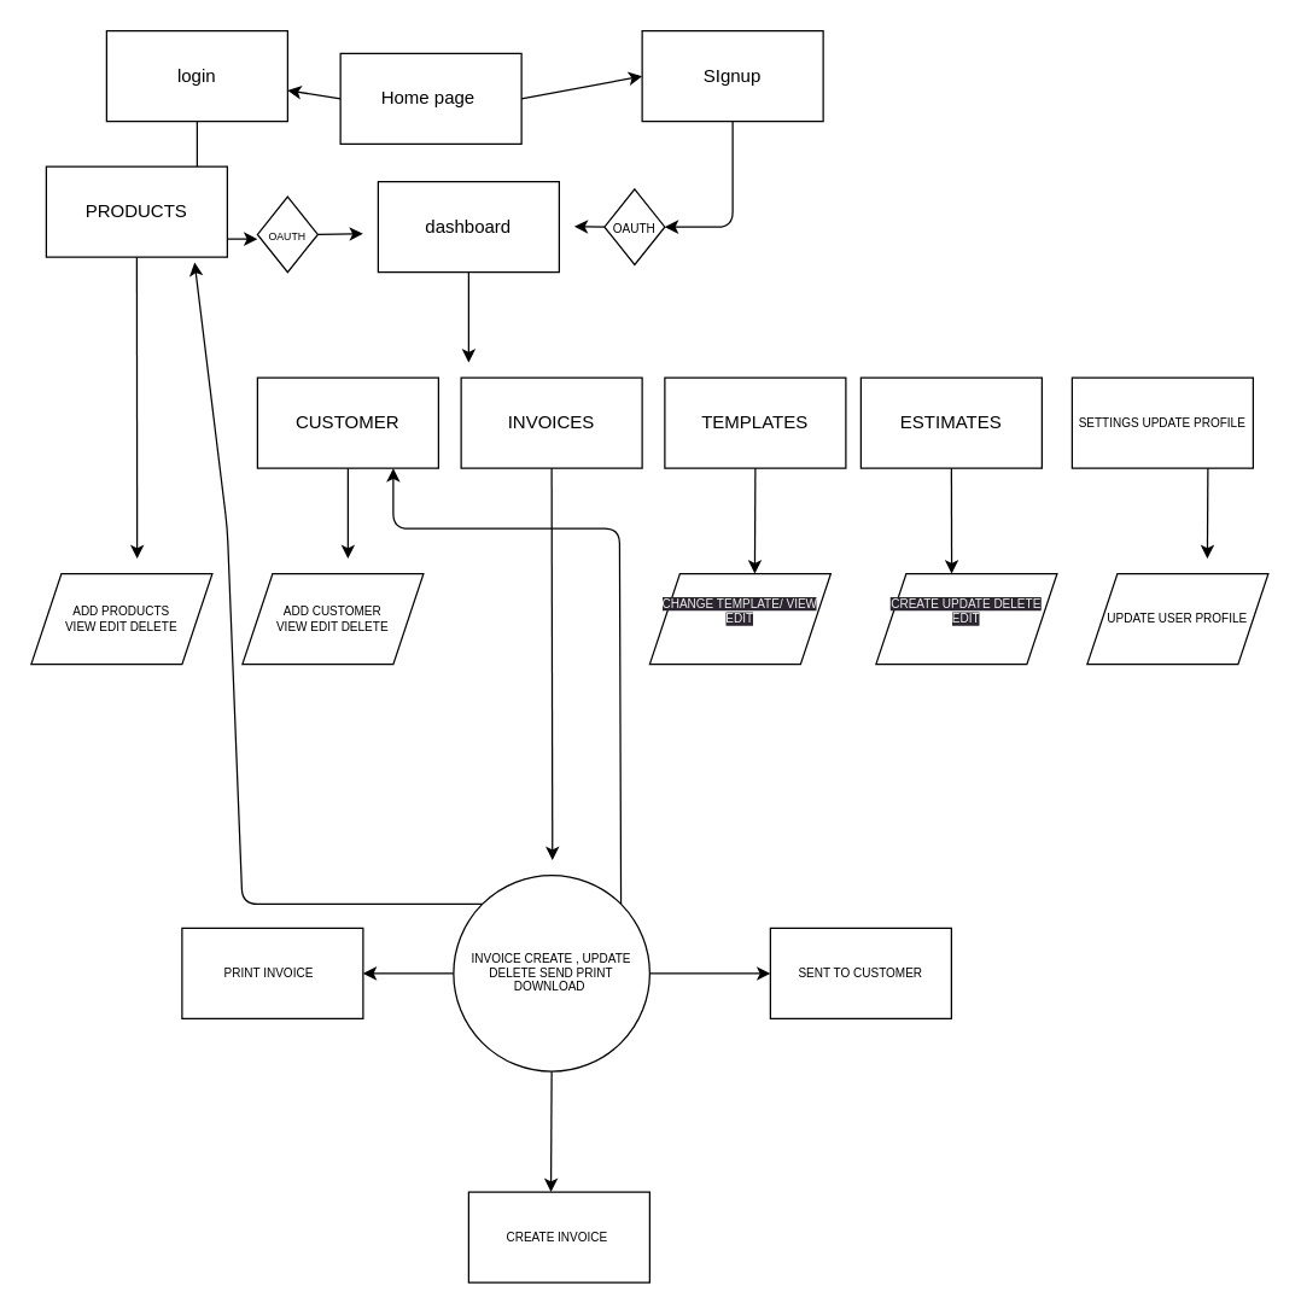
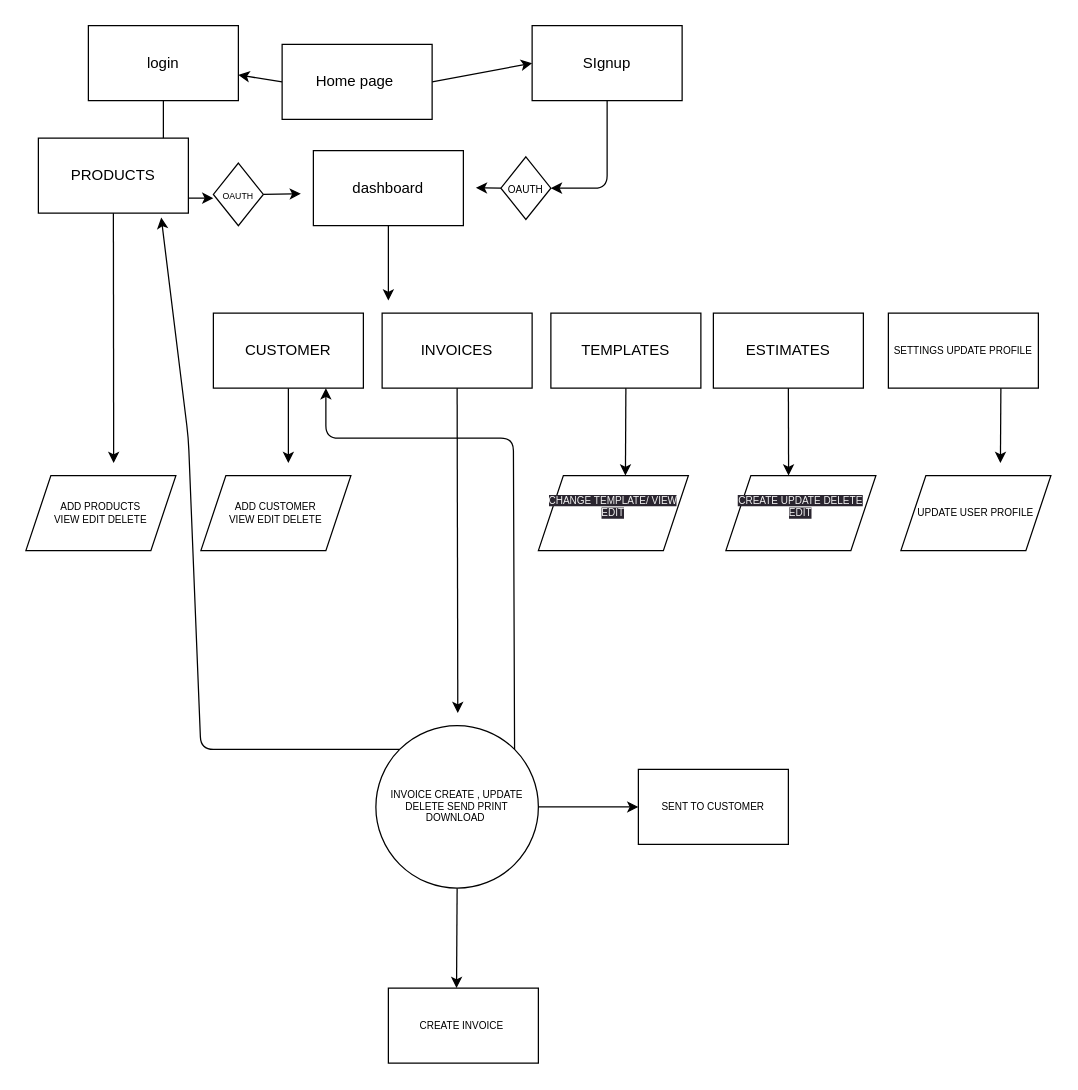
  <mxCell id="0" />
  <mxCell id="1" parent="0" />
  <mxCell id="2" style="edgeStyle=none;html=1;exitX=0;exitY=0.5;exitDx=0;exitDy=0;" edge="1" parent="1" source="4" target="8"><mxGeometry relative="1" as="geometry" /></mxCell>
  <mxCell id="3" style="edgeStyle=none;html=1;exitX=1;exitY=0.5;exitDx=0;exitDy=0;entryX=0;entryY=0.5;entryDx=0;entryDy=0;" edge="1" parent="1" source="4" target="6"><mxGeometry relative="1" as="geometry" /></mxCell>
  <mxCell id="4" value="Home page&amp;nbsp;" style="rounded=0;whiteSpace=wrap;html=1;" vertex="1" parent="1"><mxGeometry x="225" y="35" width="120" height="60" as="geometry" /></mxCell>
  <mxCell id="5" style="edgeStyle=none;html=1;exitX=0.5;exitY=1;exitDx=0;exitDy=0;" edge="1" parent="1" source="6"><mxGeometry relative="1" as="geometry"><mxPoint x="440" y="150" as="targetPoint" /><Array as="points"><mxPoint x="485" y="150" /></Array></mxGeometry></mxCell>
  <mxCell id="6" value="SIgnup&lt;br&gt;" style="rounded=0;whiteSpace=wrap;html=1;" vertex="1" parent="1"><mxGeometry x="425" y="20" width="120" height="60" as="geometry" /></mxCell>
  <mxCell id="7" style="edgeStyle=none;html=1;exitX=0.5;exitY=1;exitDx=0;exitDy=0;" edge="1" parent="1" source="8"><mxGeometry relative="1" as="geometry"><mxPoint x="170" y="158" as="targetPoint" /><Array as="points"><mxPoint x="130" y="158" /></Array></mxGeometry></mxCell>
  <mxCell id="8" value="login&lt;br&gt;" style="rounded=0;whiteSpace=wrap;html=1;" vertex="1" parent="1"><mxGeometry x="70" y="20" width="120" height="60" as="geometry" /></mxCell>
  <mxCell id="9" style="edgeStyle=none;html=1;exitX=0.5;exitY=1;exitDx=0;exitDy=0;" edge="1" parent="1" source="10"><mxGeometry relative="1" as="geometry"><mxPoint x="310" y="240" as="targetPoint" /></mxGeometry></mxCell>
  <mxCell id="10" value="dashboard&lt;br&gt;" style="rounded=0;whiteSpace=wrap;html=1;" vertex="1" parent="1"><mxGeometry x="250" y="120" width="120" height="60" as="geometry" /></mxCell>
  <mxCell id="11" style="edgeStyle=none;html=1;exitX=0.5;exitY=1;exitDx=0;exitDy=0;fontSize=8;" edge="1" parent="1" source="12"><mxGeometry relative="1" as="geometry"><mxPoint x="90.235" y="370" as="targetPoint" /></mxGeometry></mxCell>
  <mxCell id="12" value="PRODUCTS" style="rounded=0;whiteSpace=wrap;html=1;" vertex="1" parent="1"><mxGeometry x="30" y="110" width="120" height="60" as="geometry" /></mxCell>
  <mxCell id="13" style="edgeStyle=none;html=1;exitX=0.5;exitY=1;exitDx=0;exitDy=0;fontSize=8;" edge="1" parent="1" source="14"><mxGeometry relative="1" as="geometry"><mxPoint x="230" y="370" as="targetPoint" /></mxGeometry></mxCell>
  <mxCell id="14" value="CUSTOMER" style="rounded=0;whiteSpace=wrap;html=1;" vertex="1" parent="1"><mxGeometry x="170" y="250" width="120" height="60" as="geometry" /></mxCell>
  <mxCell id="15" style="edgeStyle=none;html=1;exitX=0.5;exitY=1;exitDx=0;exitDy=0;fontSize=8;" edge="1" parent="1" source="16"><mxGeometry relative="1" as="geometry"><mxPoint x="499.647" y="380" as="targetPoint" /></mxGeometry></mxCell>
  <mxCell id="16" value="TEMPLATES" style="rounded=0;whiteSpace=wrap;html=1;" vertex="1" parent="1"><mxGeometry x="440" y="250" width="120" height="60" as="geometry" /></mxCell>
  <mxCell id="17" style="edgeStyle=none;html=1;exitX=0.5;exitY=1;exitDx=0;exitDy=0;fontSize=8;" edge="1" parent="1" source="18"><mxGeometry relative="1" as="geometry"><mxPoint x="365.529" y="570" as="targetPoint" /></mxGeometry></mxCell>
  <mxCell id="18" value="INVOICES" style="rounded=0;whiteSpace=wrap;html=1;" vertex="1" parent="1"><mxGeometry x="305" y="250" width="120" height="60" as="geometry" /></mxCell>
  <mxCell id="19" style="edgeStyle=none;html=1;exitX=0.5;exitY=1;exitDx=0;exitDy=0;fontSize=8;" edge="1" parent="1" source="20"><mxGeometry relative="1" as="geometry"><mxPoint x="630.165" y="380" as="targetPoint" /></mxGeometry></mxCell>
  <mxCell id="20" value="ESTIMATES&lt;br&gt;" style="rounded=0;whiteSpace=wrap;html=1;" vertex="1" parent="1"><mxGeometry x="570" y="250" width="120" height="60" as="geometry" /></mxCell>
  <mxCell id="21" style="edgeStyle=none;html=1;exitX=1;exitY=0.5;exitDx=0;exitDy=0;fontSize=8;" edge="1" parent="1" source="22"><mxGeometry relative="1" as="geometry"><mxPoint x="240" y="154.471" as="targetPoint" /></mxGeometry></mxCell>
  <mxCell id="22" value="&lt;font style=&quot;font-size: 7px;&quot;&gt;OAUTH&lt;/font&gt;" style="rhombus;whiteSpace=wrap;html=1;" vertex="1" parent="1"><mxGeometry x="170" y="130" width="40" height="50" as="geometry" /></mxCell>
  <mxCell id="23" style="edgeStyle=none;html=1;exitX=0;exitY=0.5;exitDx=0;exitDy=0;fontSize=8;" edge="1" parent="1" source="24"><mxGeometry relative="1" as="geometry"><mxPoint x="380" y="149.765" as="targetPoint" /></mxGeometry></mxCell>
  <mxCell id="24" value="&lt;font style=&quot;font-size: 8px;&quot;&gt;OAUTH&lt;/font&gt;" style="rhombus;whiteSpace=wrap;html=1;" vertex="1" parent="1"><mxGeometry x="400" y="125" width="40" height="50" as="geometry" /></mxCell>
  <mxCell id="25" value="ADD PRODUCTS&lt;br&gt;VIEW EDIT DELETE" style="shape=parallelogram;perimeter=parallelogramPerimeter;whiteSpace=wrap;html=1;fixedSize=1;fontSize=8;" vertex="1" parent="1"><mxGeometry x="20" y="380" width="120" height="60" as="geometry" /></mxCell>
  <mxCell id="26" value="ADD CUSTOMER&lt;br&gt;VIEW EDIT DELETE" style="shape=parallelogram;perimeter=parallelogramPerimeter;whiteSpace=wrap;html=1;fixedSize=1;fontSize=8;" vertex="1" parent="1"><mxGeometry x="160" y="380" width="120" height="60" as="geometry" /></mxCell>
  <mxCell id="27" value="&#10;&lt;span style=&quot;color: rgb(240, 240, 240); font-family: Helvetica; font-size: 8px; font-style: normal; font-variant-ligatures: normal; font-variant-caps: normal; font-weight: 400; letter-spacing: normal; orphans: 2; text-align: center; text-indent: 0px; text-transform: none; widows: 2; word-spacing: 0px; -webkit-text-stroke-width: 0px; background-color: rgb(42, 37, 47); text-decoration-thickness: initial; text-decoration-style: initial; text-decoration-color: initial; float: none; display: inline !important;&quot;&gt;CREATE UPDATE DELETE EDIT&lt;/span&gt;&#10;&#10;" style="shape=parallelogram;perimeter=parallelogramPerimeter;whiteSpace=wrap;html=1;fixedSize=1;fontSize=8;" vertex="1" parent="1"><mxGeometry x="580" y="380" width="120" height="60" as="geometry" /></mxCell>
  <mxCell id="28" style="edgeStyle=none;html=1;exitX=1;exitY=0.5;exitDx=0;exitDy=0;fontSize=8;" edge="1" parent="1" source="33"><mxGeometry relative="1" as="geometry"><mxPoint x="510" y="645.059" as="targetPoint" /></mxGeometry></mxCell>
  <mxCell id="29" style="edgeStyle=none;html=1;exitX=0.5;exitY=1;exitDx=0;exitDy=0;fontSize=8;" edge="1" parent="1" source="33"><mxGeometry relative="1" as="geometry"><mxPoint x="364.529" y="790" as="targetPoint" /></mxGeometry></mxCell>
- <mxCell id="30" style="edgeStyle=none;html=1;exitX=0;exitY=0.5;exitDx=0;exitDy=0;fontSize=8;" edge="1" parent="1" source="33" target="38"><mxGeometry relative="1" as="geometry"><mxPoint x="230" y="645.059" as="targetPoint" /></mxGeometry></mxCell>
  <mxCell id="31" style="edgeStyle=none;html=1;exitX=1;exitY=0;exitDx=0;exitDy=0;fontSize=8;entryX=0.75;entryY=1;entryDx=0;entryDy=0;" edge="1" parent="1" source="33" target="14"><mxGeometry relative="1" as="geometry"><mxPoint x="410.412" y="360" as="targetPoint" /><Array as="points"><mxPoint x="410" y="350" /><mxPoint x="260" y="350" /></Array></mxGeometry></mxCell>
  <mxCell id="32" style="edgeStyle=none;html=1;exitX=0;exitY=0;exitDx=0;exitDy=0;fontSize=8;entryX=0.819;entryY=1.059;entryDx=0;entryDy=0;entryPerimeter=0;" edge="1" parent="1" source="33" target="12"><mxGeometry relative="1" as="geometry"><mxPoint x="150" y="599.176" as="targetPoint" /><Array as="points"><mxPoint x="160" y="599" /><mxPoint x="150" y="350" /></Array></mxGeometry></mxCell>
  <mxCell id="33" value="INVOICE CREATE , UPDATE DELETE SEND PRINT DOWNLOAD&amp;nbsp;" style="ellipse;whiteSpace=wrap;html=1;aspect=fixed;fontSize=8;" vertex="1" parent="1"><mxGeometry x="300" y="580" width="130" height="130" as="geometry" /></mxCell>
  <mxCell id="34" style="edgeStyle=none;html=1;exitX=0.75;exitY=1;exitDx=0;exitDy=0;fontSize=8;" edge="1" parent="1" source="35"><mxGeometry relative="1" as="geometry"><mxPoint x="799.647" y="370" as="targetPoint" /></mxGeometry></mxCell>
  <mxCell id="35" value="SETTINGS UPDATE PROFILE" style="rounded=0;whiteSpace=wrap;html=1;fontSize=8;" vertex="1" parent="1"><mxGeometry x="710" y="250" width="120" height="60" as="geometry" /></mxCell>
  <mxCell id="36" value="UPDATE USER PROFILE&lt;br&gt;" style="shape=parallelogram;perimeter=parallelogramPerimeter;whiteSpace=wrap;html=1;fixedSize=1;fontSize=8;" vertex="1" parent="1"><mxGeometry x="720" y="380" width="120" height="60" as="geometry" /></mxCell>
  <mxCell id="37" value="&#10;&lt;span style=&quot;color: rgb(240, 240, 240); font-family: Helvetica; font-size: 8px; font-style: normal; font-variant-ligatures: normal; font-variant-caps: normal; font-weight: 400; letter-spacing: normal; orphans: 2; text-align: center; text-indent: 0px; text-transform: none; widows: 2; word-spacing: 0px; -webkit-text-stroke-width: 0px; background-color: rgb(42, 37, 47); text-decoration-thickness: initial; text-decoration-style: initial; text-decoration-color: initial; float: none; display: inline !important;&quot;&gt;CHANGE TEMPLATE/ VIEW EDIT&lt;/span&gt;&#10;&#10;" style="shape=parallelogram;perimeter=parallelogramPerimeter;whiteSpace=wrap;html=1;fixedSize=1;fontSize=8;" vertex="1" parent="1"><mxGeometry x="430" y="380" width="120" height="60" as="geometry" /></mxCell>
- <mxCell id="38" value="PRINT INVOICE&amp;nbsp;&amp;nbsp;" style="rounded=0;whiteSpace=wrap;html=1;fontSize=8;" vertex="1" parent="1"><mxGeometry x="120" y="614.999" width="120" height="60" as="geometry" /></mxCell>
  <mxCell id="39" value="SENT TO CUSTOMER" style="rounded=0;whiteSpace=wrap;html=1;fontSize=8;" vertex="1" parent="1"><mxGeometry x="510" y="614.999" width="120" height="60" as="geometry" /></mxCell>
  <mxCell id="40" value="CREATE INVOICE&amp;nbsp;" style="rounded=0;whiteSpace=wrap;html=1;fontSize=8;" vertex="1" parent="1"><mxGeometry x="310" y="789.999" width="120" height="60" as="geometry" /></mxCell>
